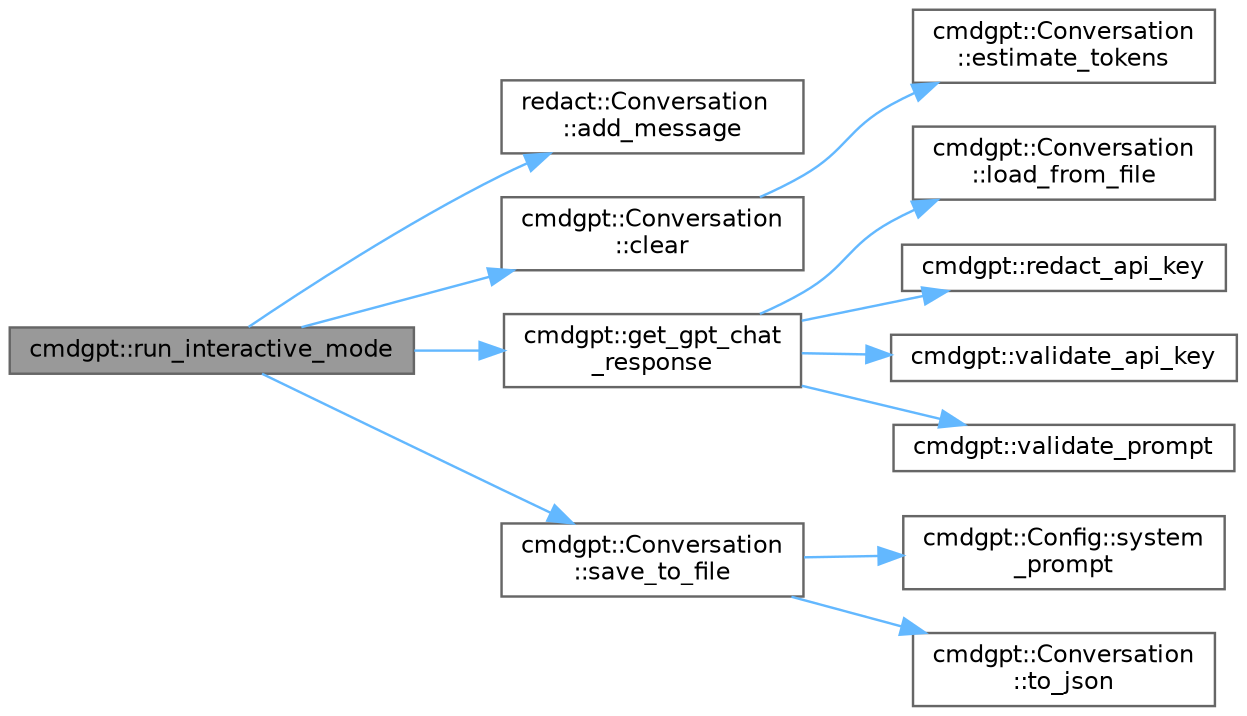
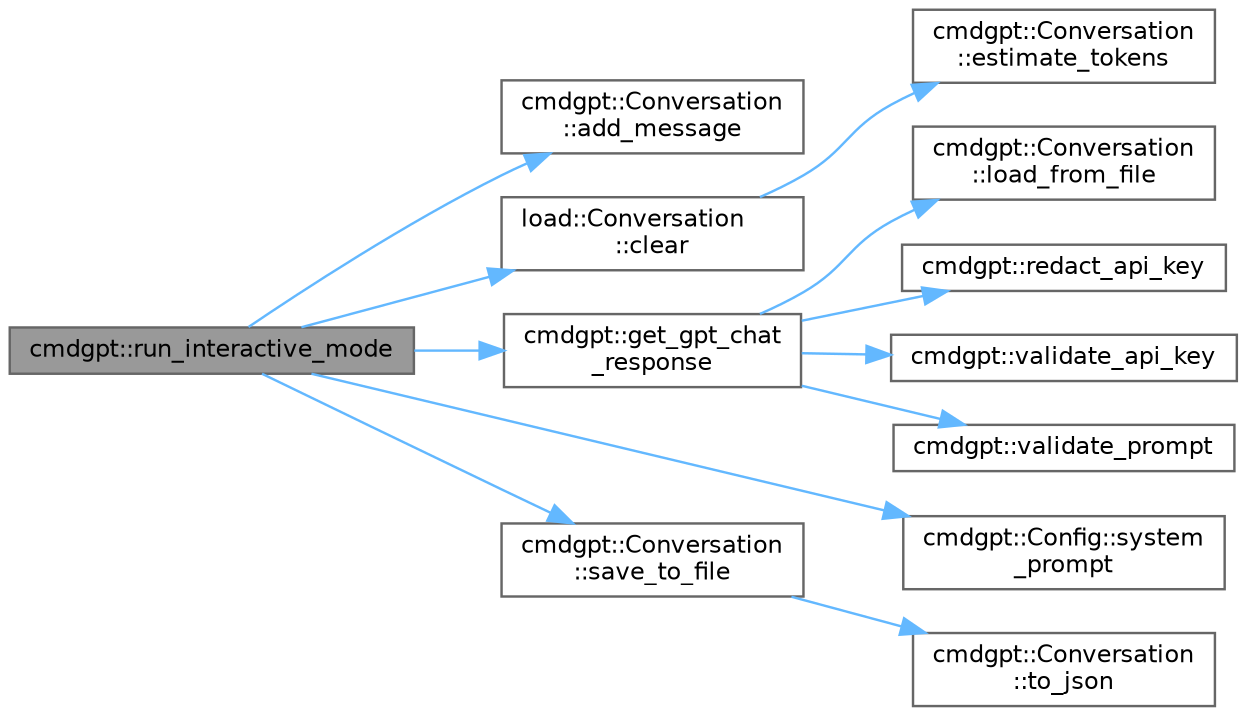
  digraph {
    rankdir=LR
    node [color=grey40 fillcolor=white fontname=Helvetica fontsize=10 shape=box style=filled]
    edge [color=steelblue1 fontname=Helvetica fontsize=10 labelfontname=Helvetica labelfontsize=10 style=solid]
    n1 [color=gray40 fillcolor=grey60 fontcolor=black height=0.2 label="cmdgpt::run_interactive_mode" width=0.4]
-   n2 [height=0.2 label="redact::Conversation\l::add_message" width=0.4]
-   n3 [height=0.2 label="cmdgpt::Conversation\l::clear" width=0.4]
+   n2 [height=0.2 label="cmdgpt::Conversation\l::add_message" width=0.4]
+   n3 [height=0.2 label="load::Conversation\l::clear" width=0.4]
    n4 [height=0.2 label="cmdgpt::get_gpt_chat\l_response" width=0.4]
    n5 [height=0.2 label="cmdgpt::Conversation\l::save_to_file" width=0.4]
    n6 [height=0.2 label="cmdgpt::Config::system\l_prompt" width=0.4]
    n7 [height=0.2 label="cmdgpt::Conversation\l::estimate_tokens" width=0.4]
    n8 [height=0.2 label="cmdgpt::Conversation\l::load_from_file" width=0.4]
    n9 [height=0.2 label="cmdgpt::redact_api_key" width=0.4]
    n10 [height=0.2 label="cmdgpt::validate_api_key" width=0.4]
    n11 [height=0.2 label="cmdgpt::validate_prompt" width=0.4]
    n12 [height=0.2 label="cmdgpt::Conversation\l::to_json" width=0.4]
    n1 -> n2
    n1 -> n3
    n1 -> n4
    n1 -> n5
-   n5 -> n6
+   n1 -> n6
    n3 -> n7
    n4 -> n8
    n4 -> n9
    n4 -> n10
    n4 -> n11
    n5 -> n12
  }
